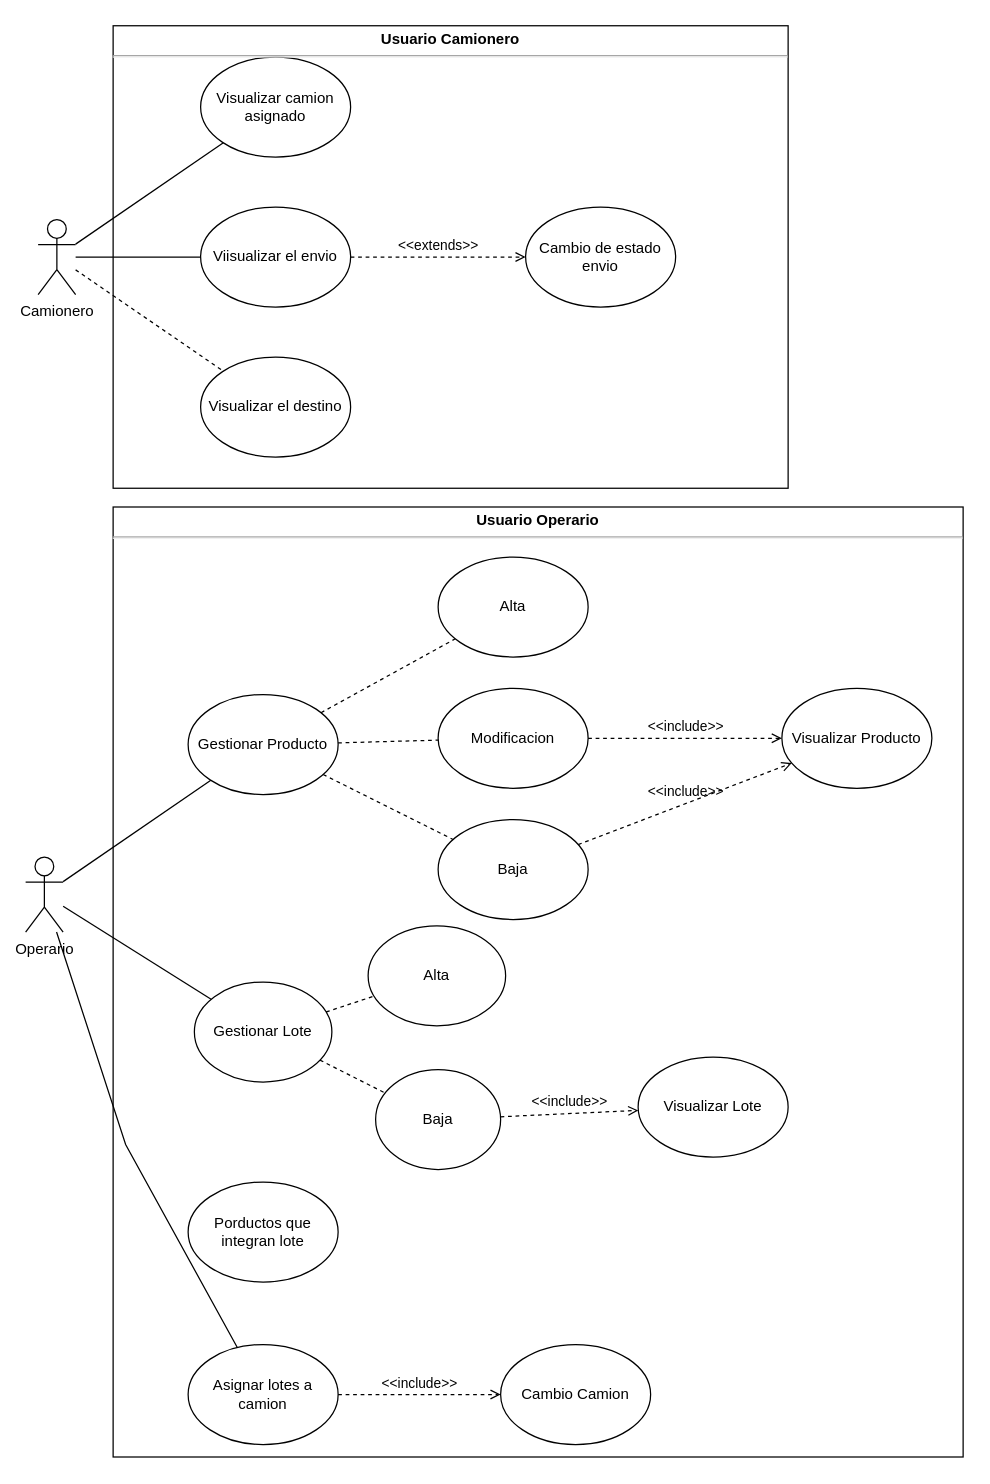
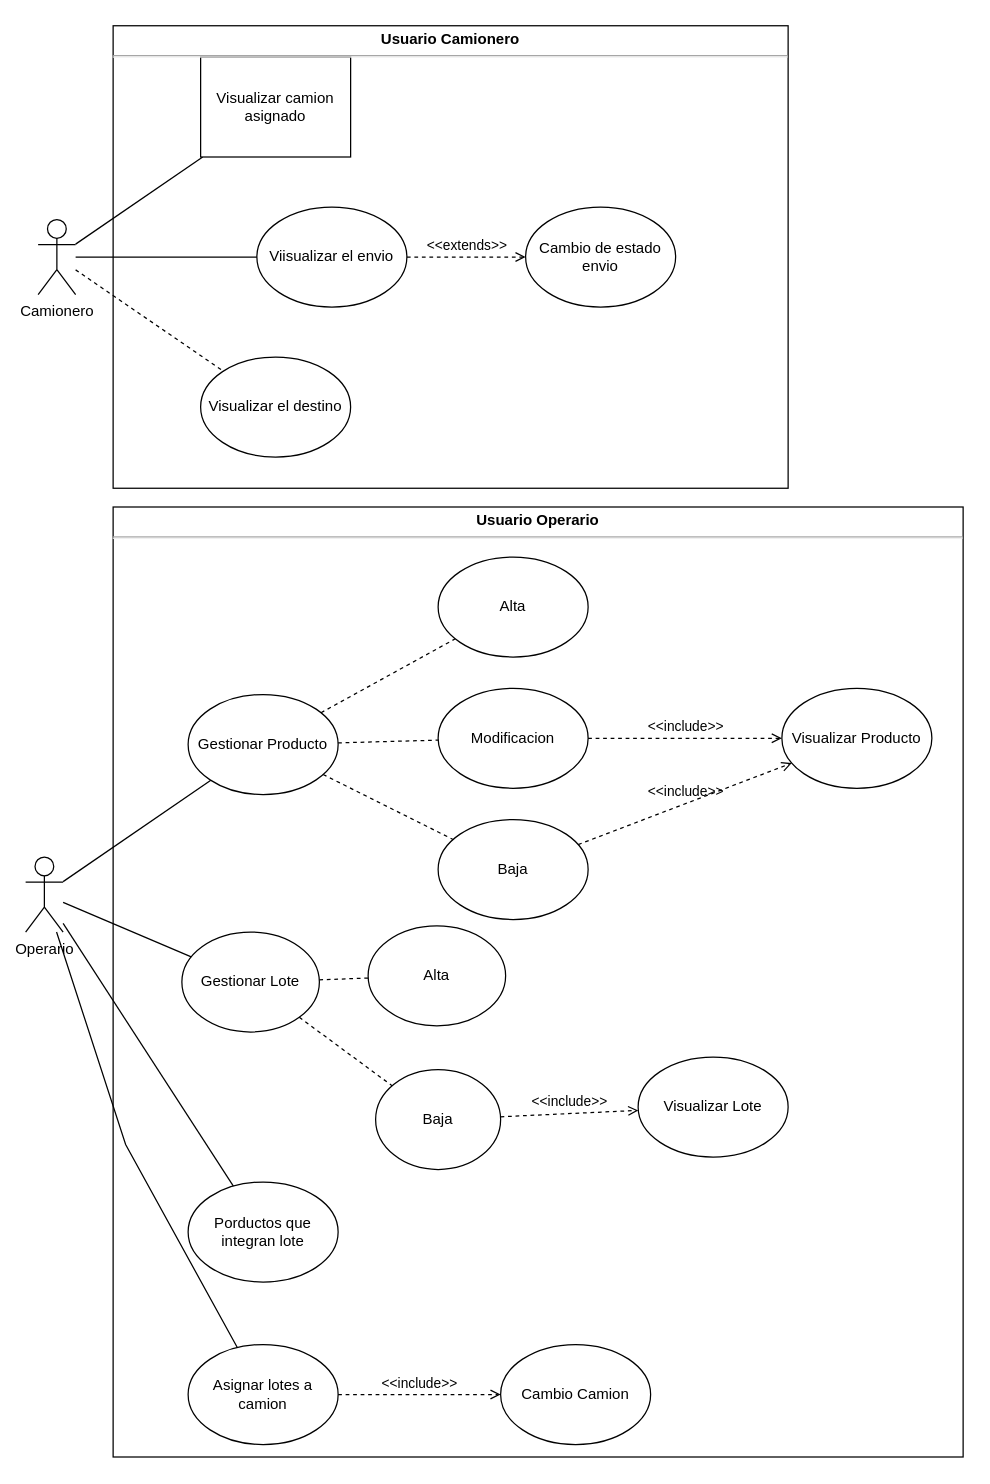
  <mxCell id="0" />
  <mxCell id="1" parent="0" />
  <mxCell id="2" value="Camionero&lt;br&gt;" style="shape=umlActor;verticalLabelPosition=bottom;verticalAlign=top;html=1;outlineConnect=0;" parent="1" vertex="1"><mxGeometry x="30" y="175" width="30" height="60" as="geometry" /></mxCell>
  <mxCell id="3" value="Cambio de estado envio" style="ellipse;whiteSpace=wrap;html=1;" parent="1" vertex="1"><mxGeometry x="420" y="165" width="120" height="80" as="geometry" /></mxCell>
  <mxCell id="4" value="&amp;lt;&amp;lt;extends&amp;gt;&amp;gt;" style="html=1;verticalAlign=bottom;labelBackgroundColor=none;endArrow=open;endFill=0;dashed=1;rounded=0;" parent="1" source="6" target="3" edge="1"><mxGeometry width="160" relative="1" as="geometry"><mxPoint x="394.001" y="487.543" as="sourcePoint" /><mxPoint x="457.963" y="464.996" as="targetPoint" /></mxGeometry></mxCell>
  <mxCell id="5" value="" style="endArrow=none;html=1;rounded=0;" parent="1" source="2" target="7" edge="1"><mxGeometry width="50" height="50" relative="1" as="geometry"><mxPoint x="90" y="225" as="sourcePoint" /><mxPoint x="160" y="85" as="targetPoint" /></mxGeometry></mxCell>
- <mxCell id="6" value="Viisualizar el envio" style="ellipse;whiteSpace=wrap;html=1;" parent="1" vertex="1"><mxGeometry x="160" y="165" width="120" height="80" as="geometry" /></mxCell>
- <mxCell id="7" value="Visualizar camion asignado" style="ellipse;whiteSpace=wrap;html=1;" parent="1" vertex="1"><mxGeometry x="160" y="45" width="120" height="80" as="geometry" /></mxCell>
+ <mxCell id="6" value="Viisualizar el envio" style="ellipse;whiteSpace=wrap;html=1;" parent="1" vertex="1"><mxGeometry x="205" y="165" width="120" height="80" as="geometry" /></mxCell>
+ <mxCell id="7" value="Visualizar camion asignado" style="whiteSpace=wrap;html=1;rounded=0;" parent="1" vertex="1"><mxGeometry x="160" y="45" width="120" height="80" as="geometry" /></mxCell>
  <mxCell id="8" value="" style="endArrow=none;html=1;rounded=0;" parent="1" source="2" target="6" edge="1"><mxGeometry width="50" height="50" relative="1" as="geometry"><mxPoint x="290" y="295" as="sourcePoint" /><mxPoint x="340" y="245" as="targetPoint" /></mxGeometry></mxCell>
  <mxCell id="9" value="Visualizar el destino" style="ellipse;whiteSpace=wrap;html=1;" parent="1" vertex="1"><mxGeometry x="160" y="285" width="120" height="80" as="geometry" /></mxCell>
  <mxCell id="10" value="" style="endArrow=none;html=1;rounded=0;dashed=1;" parent="1" source="2" target="9" edge="1"><mxGeometry width="50" height="50" relative="1" as="geometry"><mxPoint x="290" y="295" as="sourcePoint" /><mxPoint x="340" y="245" as="targetPoint" /></mxGeometry></mxCell>
  <mxCell id="11" value="Operario" style="shape=umlActor;verticalLabelPosition=bottom;verticalAlign=top;html=1;outlineConnect=0;" parent="1" vertex="1"><mxGeometry x="20" y="685" width="30" height="60" as="geometry" /></mxCell>
  <mxCell id="12" value="Visualizar Producto" style="ellipse;whiteSpace=wrap;html=1;" parent="1" vertex="1"><mxGeometry x="625" y="550" width="120" height="80" as="geometry" /></mxCell>
  <mxCell id="13" value="" style="endArrow=none;html=1;rounded=0;" parent="1" source="11" target="15" edge="1"><mxGeometry width="50" height="50" relative="1" as="geometry"><mxPoint x="80" y="735" as="sourcePoint" /><mxPoint x="150" y="595" as="targetPoint" /></mxGeometry></mxCell>
- <mxCell id="14" value="Gestionar Lote" style="ellipse;whiteSpace=wrap;html=1;" parent="1" vertex="1"><mxGeometry x="155" y="785" width="110" height="80" as="geometry" /></mxCell>
+ <mxCell id="14" value="Gestionar Lote" style="ellipse;whiteSpace=wrap;html=1;" parent="1" vertex="1"><mxGeometry x="145" y="745" width="110" height="80" as="geometry" /></mxCell>
  <mxCell id="15" value="Gestionar Producto" style="ellipse;whiteSpace=wrap;html=1;" parent="1" vertex="1"><mxGeometry x="150" y="555" width="120" height="80" as="geometry" /></mxCell>
  <mxCell id="16" value="" style="endArrow=none;html=1;rounded=0;" parent="1" source="11" target="14" edge="1"><mxGeometry width="50" height="50" relative="1" as="geometry"><mxPoint x="280" y="805" as="sourcePoint" /><mxPoint x="330" y="755" as="targetPoint" /></mxGeometry></mxCell>
  <mxCell id="17" value="Alta" style="ellipse;whiteSpace=wrap;html=1;" parent="1" vertex="1"><mxGeometry x="294" y="740" width="110" height="80" as="geometry" /></mxCell>
  <mxCell id="18" value="Baja" style="ellipse;whiteSpace=wrap;html=1;" parent="1" vertex="1"><mxGeometry x="300" y="855" width="100" height="80" as="geometry" /></mxCell>
  <mxCell id="19" value="Alta" style="ellipse;whiteSpace=wrap;html=1;" parent="1" vertex="1"><mxGeometry x="350" y="445" width="120" height="80" as="geometry" /></mxCell>
  <mxCell id="20" value="Modificacion" style="ellipse;whiteSpace=wrap;html=1;" parent="1" vertex="1"><mxGeometry x="350" y="550" width="120" height="80" as="geometry" /></mxCell>
  <mxCell id="21" value="Baja" style="ellipse;whiteSpace=wrap;html=1;" parent="1" vertex="1"><mxGeometry x="350" y="655" width="120" height="80" as="geometry" /></mxCell>
  <mxCell id="22" value="&amp;lt;&amp;lt;include&amp;gt;&amp;gt;" style="html=1;verticalAlign=bottom;labelBackgroundColor=none;endArrow=open;endFill=0;dashed=1;rounded=0;" parent="1" source="21" target="12" edge="1"><mxGeometry x="0.006" width="160" relative="1" as="geometry"><mxPoint x="480" y="673" as="sourcePoint" /><mxPoint x="746" y="740" as="targetPoint" /><Array as="points" /><mxPoint as="offset" /></mxGeometry></mxCell>
  <mxCell id="23" value="&lt;p style=&quot;margin: 4px 0px 0px; text-align: center;&quot;&gt;&lt;b style=&quot;border-color: var(--border-color);&quot;&gt;Usuario Camionero&lt;/b&gt;&lt;br&gt;&lt;/p&gt;&lt;hr&gt;&lt;p style=&quot;margin:0px;margin-left:8px;&quot;&gt;&lt;br&gt;&lt;/p&gt;" style="verticalAlign=top;align=left;overflow=fill;fontSize=12;fontFamily=Helvetica;html=1;whiteSpace=wrap;fillColor=none;" parent="1" vertex="1"><mxGeometry x="90" y="20" width="540" height="370" as="geometry" /></mxCell>
  <mxCell id="24" value="" style="endArrow=none;dashed=1;html=1;rounded=0;" parent="1" source="15" target="19" edge="1"><mxGeometry width="50" height="50" relative="1" as="geometry"><mxPoint x="270" y="525" as="sourcePoint" /><mxPoint x="320" y="475" as="targetPoint" /></mxGeometry></mxCell>
  <mxCell id="25" value="" style="endArrow=none;dashed=1;html=1;rounded=0;" parent="1" source="15" target="20" edge="1"><mxGeometry width="50" height="50" relative="1" as="geometry"><mxPoint x="266" y="580" as="sourcePoint" /><mxPoint x="374" y="520" as="targetPoint" /></mxGeometry></mxCell>
  <mxCell id="26" value="" style="endArrow=none;dashed=1;html=1;rounded=0;" parent="1" source="15" target="21" edge="1"><mxGeometry width="50" height="50" relative="1" as="geometry"><mxPoint x="276" y="590" as="sourcePoint" /><mxPoint x="384" y="530" as="targetPoint" /></mxGeometry></mxCell>
  <mxCell id="27" value="&amp;lt;&amp;lt;include&amp;gt;&amp;gt;" style="html=1;verticalAlign=bottom;labelBackgroundColor=none;endArrow=open;endFill=0;dashed=1;rounded=0;" parent="1" source="20" target="12" edge="1"><mxGeometry width="160" relative="1" as="geometry"><mxPoint x="500" y="560" as="sourcePoint" /><mxPoint x="700" y="535" as="targetPoint" /><Array as="points" /></mxGeometry></mxCell>
  <mxCell id="28" value="Porductos que integran lote" style="ellipse;whiteSpace=wrap;html=1;" parent="1" vertex="1"><mxGeometry x="150" y="945" width="120" height="80" as="geometry" /></mxCell>
  <mxCell id="29" value="Asignar lotes a camion" style="ellipse;whiteSpace=wrap;html=1;" parent="1" vertex="1"><mxGeometry x="150" y="1075" width="120" height="80" as="geometry" /></mxCell>
  <mxCell id="30" value="" style="endArrow=none;dashed=1;html=1;rounded=0;" parent="1" source="14" target="18" edge="1"><mxGeometry width="50" height="50" relative="1" as="geometry"><mxPoint x="268" y="629" as="sourcePoint" /><mxPoint x="372" y="681" as="targetPoint" /></mxGeometry></mxCell>
  <mxCell id="31" value="" style="endArrow=none;dashed=1;html=1;rounded=0;" parent="1" source="14" target="17" edge="1"><mxGeometry width="50" height="50" relative="1" as="geometry"><mxPoint x="278" y="639" as="sourcePoint" /><mxPoint x="382" y="691" as="targetPoint" /></mxGeometry></mxCell>
  <mxCell id="32" value="Visualizar Lote" style="ellipse;whiteSpace=wrap;html=1;" parent="1" vertex="1"><mxGeometry x="510" y="845" width="120" height="80" as="geometry" /></mxCell>
  <mxCell id="33" value="&amp;lt;&amp;lt;include&amp;gt;&amp;gt;" style="html=1;verticalAlign=bottom;labelBackgroundColor=none;endArrow=open;endFill=0;dashed=1;rounded=0;" parent="1" source="18" target="32" edge="1"><mxGeometry x="0.006" width="160" relative="1" as="geometry"><mxPoint x="471" y="684" as="sourcePoint" /><mxPoint x="629" y="621" as="targetPoint" /><Array as="points" /><mxPoint as="offset" /></mxGeometry></mxCell>
+ <mxCell id="34" value="" style="endArrow=none;html=1;rounded=0;" parent="1" source="11" target="28" edge="1"><mxGeometry width="50" height="50" relative="1" as="geometry"><mxPoint x="60" y="734" as="sourcePoint" /><mxPoint x="178" y="809" as="targetPoint" /></mxGeometry></mxCell>
  <mxCell id="35" value="" style="endArrow=none;html=1;rounded=0;" parent="1" source="11" target="29" edge="1"><mxGeometry width="50" height="50" relative="1" as="geometry"><mxPoint x="70" y="744" as="sourcePoint" /><mxPoint x="188" y="819" as="targetPoint" /><Array as="points"><mxPoint x="100" y="915" /></Array></mxGeometry></mxCell>
  <mxCell id="36" value="Cambio Camion" style="ellipse;whiteSpace=wrap;html=1;" parent="1" vertex="1"><mxGeometry x="400" y="1075" width="120" height="80" as="geometry" /></mxCell>
  <mxCell id="37" value="&amp;lt;&amp;lt;include&amp;gt;&amp;gt;" style="html=1;verticalAlign=bottom;labelBackgroundColor=none;endArrow=open;endFill=0;dashed=1;rounded=0;" parent="1" source="29" target="36" edge="1"><mxGeometry x="0.006" width="160" relative="1" as="geometry"><mxPoint x="410" y="905" as="sourcePoint" /><mxPoint x="620" y="905" as="targetPoint" /><Array as="points" /><mxPoint as="offset" /></mxGeometry></mxCell>
  <mxCell id="38" value="&lt;p style=&quot;margin: 4px 0px 0px; text-align: center;&quot;&gt;&lt;b style=&quot;border-color: var(--border-color);&quot;&gt;Usuario Operario&lt;/b&gt;&lt;br&gt;&lt;/p&gt;&lt;hr&gt;&lt;p style=&quot;margin:0px;margin-left:8px;&quot;&gt;&lt;br&gt;&lt;/p&gt;" style="verticalAlign=top;align=left;overflow=fill;fontSize=12;fontFamily=Helvetica;html=1;whiteSpace=wrap;fillColor=none;" vertex="1" parent="1"><mxGeometry x="90" y="405" width="680" height="760" as="geometry" /></mxCell>
